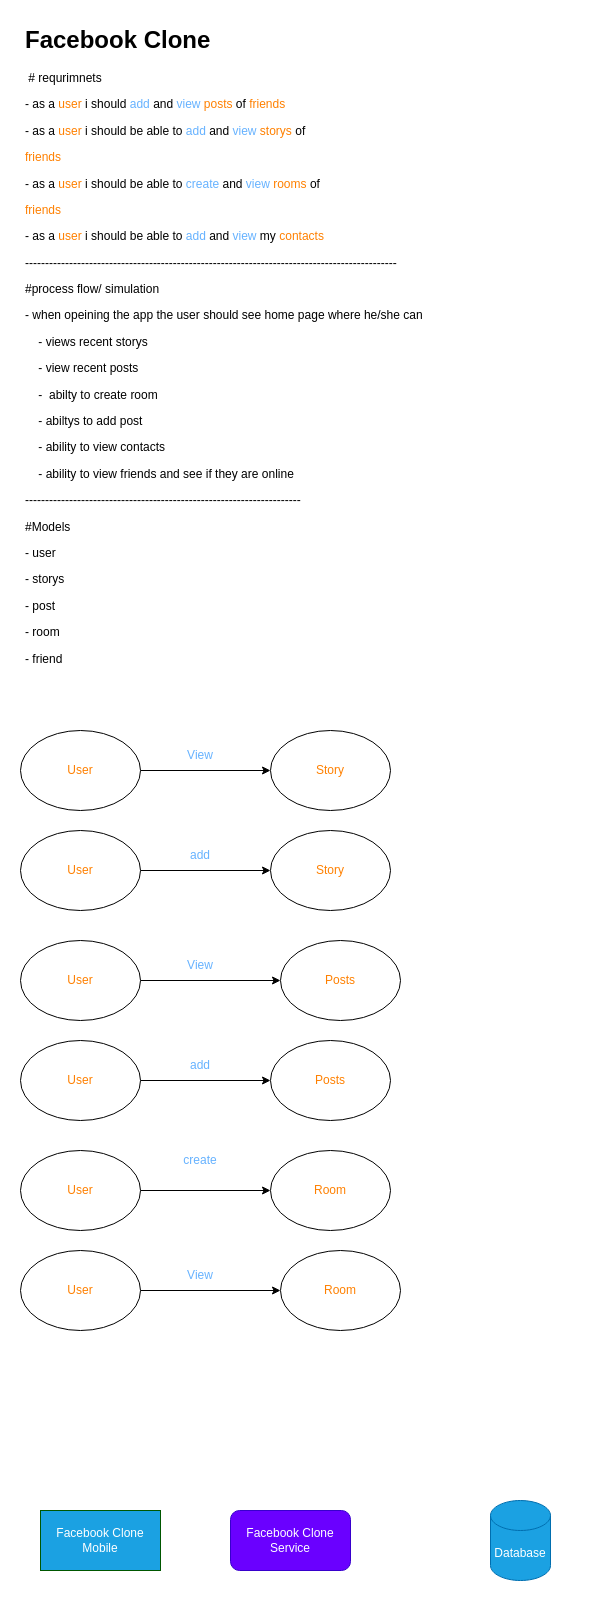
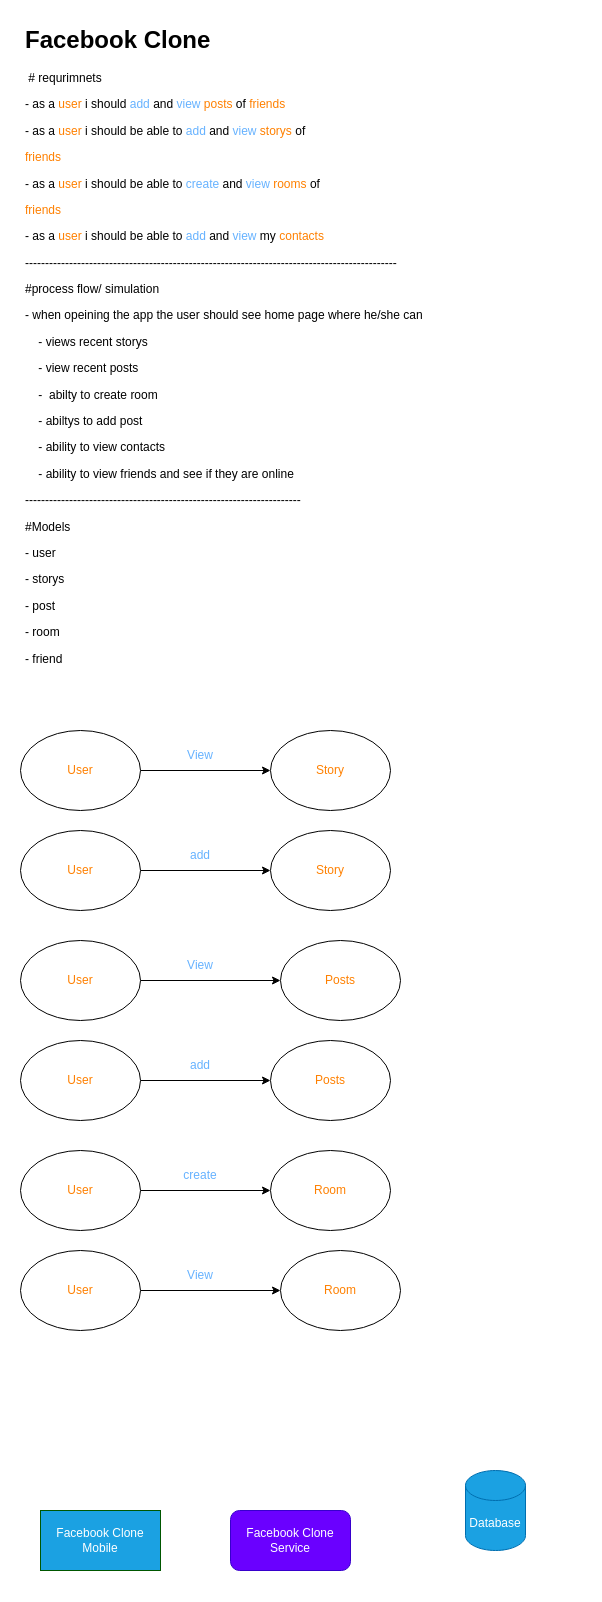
  <mxCell id="0" />
  <mxCell id="1" parent="0" />
  <mxCell id="2" value="&lt;h1&gt;Facebook Clone&lt;/h1&gt;&lt;div&gt;&amp;nbsp;# requrimnets&amp;nbsp;&lt;/div&gt;&lt;p&gt;- as a &lt;font color=&quot;#ff8000&quot;&gt;user &lt;/font&gt;i should &lt;font color=&quot;#66b2ff&quot;&gt;add&lt;/font&gt;&lt;font color=&quot;#ffffff&quot;&gt; &lt;/font&gt;and &lt;font color=&quot;#66b2ff&quot;&gt;view &lt;/font&gt;&lt;font color=&quot;#ff8000&quot;&gt;posts &lt;/font&gt;of &lt;font color=&quot;#ff8000&quot;&gt;friends&lt;/font&gt;&lt;/p&gt;&lt;p&gt;- as a &lt;font color=&quot;#ff8000&quot;&gt;user &lt;/font&gt;i should be able to &lt;font color=&quot;#66b2ff&quot;&gt;add &lt;/font&gt;and &lt;font color=&quot;#66b2ff&quot;&gt;view &lt;/font&gt;&lt;font color=&quot;#ff8000&quot;&gt;storys &lt;/font&gt;of&amp;nbsp;&lt;/p&gt;&lt;span style=&quot;color: rgb(255 , 128 , 0)&quot;&gt;friends&lt;/span&gt;&lt;p&gt;- as a &lt;font color=&quot;#ff8000&quot;&gt;user &lt;/font&gt;i should be able to &lt;font color=&quot;#66b2ff&quot;&gt;create &lt;/font&gt;and &lt;font color=&quot;#66b2ff&quot;&gt;view &lt;/font&gt;&lt;font color=&quot;#ff8000&quot;&gt;rooms &lt;/font&gt;of&amp;nbsp;&lt;/p&gt;&lt;span style=&quot;color: rgb(255 , 128 , 0)&quot;&gt;friends&lt;/span&gt;&lt;p&gt;- as a &lt;font color=&quot;#ff8000&quot;&gt;user &lt;/font&gt;i should be able to &lt;font color=&quot;#66b2ff&quot;&gt;add &lt;/font&gt;and &lt;font color=&quot;#66b2ff&quot;&gt;view &lt;/font&gt;my &lt;font color=&quot;#ff8000&quot;&gt;contacts&lt;/font&gt;&lt;/p&gt;&lt;p&gt;---------------------------------------------------------------------------------------------&lt;/p&gt;&lt;p&gt;#process flow/ simulation&lt;/p&gt;&lt;p&gt;- when opeining the app the user should see home page where he/she can&amp;nbsp;&lt;/p&gt;&lt;p&gt;&amp;nbsp; &amp;nbsp; - views recent storys&amp;nbsp;&lt;/p&gt;&lt;p&gt;&amp;nbsp; &amp;nbsp; - view recent posts&amp;nbsp;&lt;/p&gt;&lt;p&gt;&amp;nbsp; &amp;nbsp; -&amp;nbsp; abilty to create room&amp;nbsp;&lt;/p&gt;&lt;p&gt;&amp;nbsp; &amp;nbsp; - abiltys to add post&lt;/p&gt;&lt;p&gt;&amp;nbsp; &amp;nbsp; - ability to view contacts&amp;nbsp;&lt;/p&gt;&lt;p&gt;&amp;nbsp; &amp;nbsp; - ability to view friends and see if they are online&lt;/p&gt;&lt;p&gt;---------------------------------------------------------------------&lt;/p&gt;&lt;p&gt;#Models&amp;nbsp;&lt;/p&gt;&lt;p&gt;- user&lt;/p&gt;&lt;p&gt;- storys&lt;/p&gt;&lt;p&gt;- post&lt;/p&gt;&lt;p&gt;- room&lt;/p&gt;&lt;p&gt;- friend&lt;/p&gt;&lt;p&gt;&lt;br&gt;&lt;/p&gt;" style="text;html=1;strokeColor=none;fillColor=none;spacing=5;spacingTop=-20;whiteSpace=wrap;overflow=hidden;rounded=0;" parent="1" vertex="1"><mxGeometry x="20" y="20" width="560" height="680" as="geometry" /></mxCell>
  <mxCell id="3" value="Facebook Clone Mobile" style="rounded=0;whiteSpace=wrap;html=1;fillColor=#1ba1e2;fontColor=#ffffff;strokeColor=#005700;" parent="1" vertex="1"><mxGeometry x="40" y="1510" width="120" height="60" as="geometry" /></mxCell>
  <mxCell id="4" value="Facebook Clone Service" style="whiteSpace=wrap;html=1;fillColor=#6a00ff;fontColor=#ffffff;strokeColor=#3700CC;rounded=1;" parent="1" vertex="1"><mxGeometry x="230" y="1510" width="120" height="60" as="geometry" /></mxCell>
- <mxCell id="5" value="Database" style="shape=cylinder3;whiteSpace=wrap;html=1;boundedLbl=1;backgroundOutline=1;size=15;fillColor=#1ba1e2;fontColor=#ffffff;strokeColor=#006EAF;" parent="1" vertex="1"><mxGeometry x="490" y="1500" width="60" height="80" as="geometry" /></mxCell>
+ <mxCell id="5" value="Database" style="shape=cylinder3;whiteSpace=wrap;html=1;boundedLbl=1;backgroundOutline=1;size=15;fillColor=#1ba1e2;fontColor=#ffffff;strokeColor=#006EAF;" parent="1" vertex="1"><mxGeometry x="465" y="1470" width="60" height="80" as="geometry" /></mxCell>
  <mxCell id="6" style="edgeStyle=orthogonalEdgeStyle;rounded=0;orthogonalLoop=1;jettySize=auto;html=1;fontColor=#FF8000;" parent="1" source="7" target="8" edge="1"><mxGeometry relative="1" as="geometry" /></mxCell>
  <mxCell id="7" value="&lt;font color=&quot;#ff8000&quot;&gt;User&lt;/font&gt;" style="ellipse;whiteSpace=wrap;html=1;fontColor=#66B2FF;" parent="1" vertex="1"><mxGeometry x="20" y="730" width="120" height="80" as="geometry" /></mxCell>
  <mxCell id="8" value="Story" style="ellipse;whiteSpace=wrap;html=1;fontColor=#FF8000;" parent="1" vertex="1"><mxGeometry x="270" y="730" width="120" height="80" as="geometry" /></mxCell>
  <mxCell id="9" value="&lt;font color=&quot;#66b2ff&quot;&gt;View&lt;/font&gt;" style="text;html=1;strokeColor=none;fillColor=none;align=center;verticalAlign=middle;whiteSpace=wrap;rounded=0;fontColor=#FF8000;" parent="1" vertex="1"><mxGeometry x="170" y="740" width="60" height="30" as="geometry" /></mxCell>
  <mxCell id="10" style="edgeStyle=orthogonalEdgeStyle;rounded=0;orthogonalLoop=1;jettySize=auto;html=1;entryX=0;entryY=0.5;entryDx=0;entryDy=0;fontColor=#FF8000;" parent="1" source="11" target="12" edge="1"><mxGeometry relative="1" as="geometry" /></mxCell>
  <mxCell id="11" value="&lt;font color=&quot;#ff8000&quot;&gt;User&lt;/font&gt;" style="ellipse;whiteSpace=wrap;html=1;fontColor=#66B2FF;" parent="1" vertex="1"><mxGeometry x="20" y="830" width="120" height="80" as="geometry" /></mxCell>
  <mxCell id="12" value="&lt;font color=&quot;#ff8000&quot;&gt;Story&lt;/font&gt;" style="ellipse;whiteSpace=wrap;html=1;fontColor=#66B2FF;" parent="1" vertex="1"><mxGeometry x="270" y="830" width="120" height="80" as="geometry" /></mxCell>
  <mxCell id="13" value="&lt;font color=&quot;#66b2ff&quot;&gt;add&lt;/font&gt;" style="text;html=1;strokeColor=none;fillColor=none;align=center;verticalAlign=middle;whiteSpace=wrap;rounded=0;fontColor=#FF8000;" parent="1" vertex="1"><mxGeometry x="170" y="840" width="60" height="30" as="geometry" /></mxCell>
  <mxCell id="14" style="edgeStyle=orthogonalEdgeStyle;rounded=0;orthogonalLoop=1;jettySize=auto;html=1;entryX=0;entryY=0.5;entryDx=0;entryDy=0;fontColor=#FF8000;" parent="1" source="15" target="16" edge="1"><mxGeometry relative="1" as="geometry" /></mxCell>
  <mxCell id="15" value="&lt;font color=&quot;#ff8000&quot;&gt;User&lt;/font&gt;" style="ellipse;whiteSpace=wrap;html=1;fontColor=#66B2FF;" parent="1" vertex="1"><mxGeometry x="20" y="940" width="120" height="80" as="geometry" /></mxCell>
  <mxCell id="16" value="&lt;font color=&quot;#ff8000&quot;&gt;Posts&lt;/font&gt;" style="ellipse;whiteSpace=wrap;html=1;fontColor=#66B2FF;" parent="1" vertex="1"><mxGeometry x="280" y="940" width="120" height="80" as="geometry" /></mxCell>
  <mxCell id="17" value="&lt;font color=&quot;#66b2ff&quot;&gt;View&lt;/font&gt;" style="text;html=1;strokeColor=none;fillColor=none;align=center;verticalAlign=middle;whiteSpace=wrap;rounded=0;fontColor=#FF8000;" parent="1" vertex="1"><mxGeometry x="170" y="950" width="60" height="30" as="geometry" /></mxCell>
  <mxCell id="18" style="edgeStyle=orthogonalEdgeStyle;rounded=0;orthogonalLoop=1;jettySize=auto;html=1;entryX=0;entryY=0.5;entryDx=0;entryDy=0;fontColor=#FF8000;" parent="1" source="19" target="20" edge="1"><mxGeometry relative="1" as="geometry" /></mxCell>
  <mxCell id="19" value="&lt;font color=&quot;#ff8000&quot;&gt;User&lt;/font&gt;" style="ellipse;whiteSpace=wrap;html=1;fontColor=#66B2FF;" parent="1" vertex="1"><mxGeometry x="20" y="1040" width="120" height="80" as="geometry" /></mxCell>
  <mxCell id="20" value="&lt;font color=&quot;#ff8000&quot;&gt;Posts&lt;/font&gt;" style="ellipse;whiteSpace=wrap;html=1;fontColor=#66B2FF;" parent="1" vertex="1"><mxGeometry x="270" y="1040" width="120" height="80" as="geometry" /></mxCell>
  <mxCell id="21" value="&lt;font color=&quot;#66b2ff&quot;&gt;add&lt;/font&gt;" style="text;html=1;strokeColor=none;fillColor=none;align=center;verticalAlign=middle;whiteSpace=wrap;rounded=0;fontColor=#FF8000;" parent="1" vertex="1"><mxGeometry x="170" y="1050" width="60" height="30" as="geometry" /></mxCell>
  <mxCell id="22" style="edgeStyle=orthogonalEdgeStyle;rounded=0;orthogonalLoop=1;jettySize=auto;html=1;entryX=0;entryY=0.5;entryDx=0;entryDy=0;fontColor=#FF8000;" parent="1" source="23" target="24" edge="1"><mxGeometry relative="1" as="geometry" /></mxCell>
  <mxCell id="23" value="&lt;font color=&quot;#ff8000&quot;&gt;User&lt;/font&gt;" style="ellipse;whiteSpace=wrap;html=1;fontColor=#66B2FF;" parent="1" vertex="1"><mxGeometry x="20" y="1150" width="120" height="80" as="geometry" /></mxCell>
  <mxCell id="24" value="&lt;font color=&quot;#ff8000&quot;&gt;Room&lt;/font&gt;" style="ellipse;whiteSpace=wrap;html=1;fontColor=#66B2FF;" parent="1" vertex="1"><mxGeometry x="270" y="1150" width="120" height="80" as="geometry" /></mxCell>
- <mxCell id="25" value="&lt;font color=&quot;#66b2ff&quot;&gt;create&lt;/font&gt;" style="text;html=1;strokeColor=none;fillColor=none;align=center;verticalAlign=middle;whiteSpace=wrap;rounded=0;fontColor=#FF8000;" parent="1" vertex="1"><mxGeometry x="170" y="1145" width="60" height="30" as="geometry" /></mxCell>
+ <mxCell id="25" value="&lt;font color=&quot;#66b2ff&quot;&gt;create&lt;/font&gt;" style="text;html=1;strokeColor=none;fillColor=none;align=center;verticalAlign=middle;whiteSpace=wrap;rounded=0;fontColor=#FF8000;" parent="1" vertex="1"><mxGeometry x="170" y="1160" width="60" height="30" as="geometry" /></mxCell>
  <mxCell id="26" style="edgeStyle=orthogonalEdgeStyle;rounded=0;orthogonalLoop=1;jettySize=auto;html=1;entryX=0;entryY=0.5;entryDx=0;entryDy=0;fontColor=#FF8000;" parent="1" source="27" target="28" edge="1"><mxGeometry relative="1" as="geometry" /></mxCell>
  <mxCell id="27" value="&lt;font color=&quot;#ff8000&quot;&gt;User&lt;/font&gt;" style="ellipse;whiteSpace=wrap;html=1;fontColor=#66B2FF;" parent="1" vertex="1"><mxGeometry x="20" y="1250" width="120" height="80" as="geometry" /></mxCell>
  <mxCell id="28" value="&lt;font color=&quot;#ff8000&quot;&gt;Room&lt;/font&gt;" style="ellipse;whiteSpace=wrap;html=1;fontColor=#66B2FF;" parent="1" vertex="1"><mxGeometry x="280" y="1250" width="120" height="80" as="geometry" /></mxCell>
  <mxCell id="29" value="&lt;font color=&quot;#66b2ff&quot;&gt;View&lt;/font&gt;" style="text;html=1;strokeColor=none;fillColor=none;align=center;verticalAlign=middle;whiteSpace=wrap;rounded=0;fontColor=#FF8000;" parent="1" vertex="1"><mxGeometry x="170" y="1260" width="60" height="30" as="geometry" /></mxCell>
